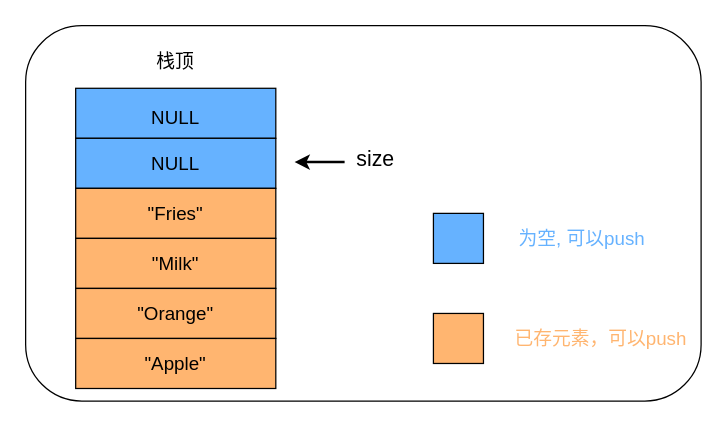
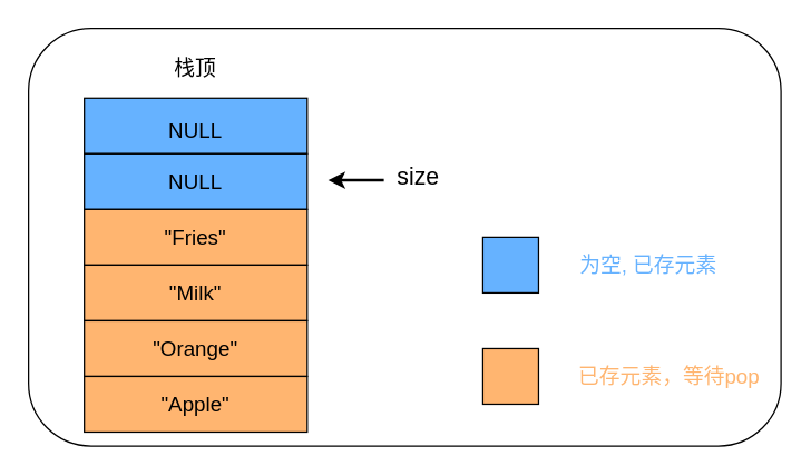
  <mxCell id="0" />
  <mxCell id="1" parent="0" />
  <mxCell id="2" value="" style="rounded=1;whiteSpace=wrap;html=1;fillColor=#FFFFFF;" vertex="1" parent="1"><mxGeometry x="20" y="20" width="540" height="300" as="geometry" /></mxCell>
  <mxCell id="3" value="" style="rounded=0;whiteSpace=wrap;html=1;fillColor=#66B2FF;" vertex="1" parent="1"><mxGeometry x="60" y="70" width="160" height="40" as="geometry" /></mxCell>
  <mxCell id="4" value="" style="rounded=0;whiteSpace=wrap;html=1;fillColor=#66B2FF;" vertex="1" parent="1"><mxGeometry x="60" y="110" width="160" height="40" as="geometry" /></mxCell>
  <mxCell id="5" value="" style="rounded=0;whiteSpace=wrap;html=1;fillColor=#FFB570;" vertex="1" parent="1"><mxGeometry x="60" y="150" width="160" height="40" as="geometry" /></mxCell>
  <mxCell id="6" value="" style="rounded=0;whiteSpace=wrap;html=1;fillColor=#FFB570;" vertex="1" parent="1"><mxGeometry x="60" y="190" width="160" height="40" as="geometry" /></mxCell>
  <mxCell id="7" value="" style="rounded=0;whiteSpace=wrap;html=1;fillColor=#FFB570;" vertex="1" parent="1"><mxGeometry x="60" y="230" width="160" height="40" as="geometry" /></mxCell>
  <mxCell id="8" value="" style="rounded=0;whiteSpace=wrap;html=1;fillColor=#FFB570;" vertex="1" parent="1"><mxGeometry x="60" y="270" width="160" height="40" as="geometry" /></mxCell>
  <mxCell id="9" value="" style="rounded=0;whiteSpace=wrap;html=1;fillColor=#FFB570;" vertex="1" parent="1"><mxGeometry x="346" y="250" width="40" height="40" as="geometry" /></mxCell>
  <mxCell id="10" value="" style="rounded=0;whiteSpace=wrap;html=1;fillColor=#66B2FF;" vertex="1" parent="1"><mxGeometry x="346" y="170" width="40" height="40" as="geometry" /></mxCell>
- <mxCell id="11" value="&lt;font color=&quot;#66b2ff&quot; style=&quot;font-size: 15px&quot;&gt;为空, 可以push&lt;/font&gt;" style="text;html=1;strokeColor=none;fillColor=none;align=center;verticalAlign=middle;whiteSpace=wrap;rounded=0;" vertex="1" parent="1"><mxGeometry x="400" y="180" width="130" height="20" as="geometry" /></mxCell>
- <mxCell id="12" value="&lt;font color=&quot;#ffb570&quot;&gt;&lt;span style=&quot;font-size: 15px&quot;&gt;已存元素，可以push&lt;/span&gt;&lt;/font&gt;" style="text;html=1;strokeColor=none;fillColor=none;align=center;verticalAlign=middle;whiteSpace=wrap;rounded=0;" vertex="1" parent="1"><mxGeometry x="400" y="260" width="160" height="20" as="geometry" /></mxCell>
+ <mxCell id="11" value="&lt;font color=&quot;#66b2ff&quot; style=&quot;font-size: 15px&quot;&gt;为空, 已存元素&lt;/font&gt;" style="text;html=1;strokeColor=none;fillColor=none;align=center;verticalAlign=middle;whiteSpace=wrap;rounded=0;" vertex="1" parent="1"><mxGeometry x="400" y="180" width="130" height="20" as="geometry" /></mxCell>
+ <mxCell id="12" value="&lt;font color=&quot;#ffb570&quot;&gt;&lt;span style=&quot;font-size: 15px&quot;&gt;已存元素，等待pop&lt;/span&gt;&lt;/font&gt;" style="text;html=1;strokeColor=none;fillColor=none;align=center;verticalAlign=middle;whiteSpace=wrap;rounded=0;" vertex="1" parent="1"><mxGeometry x="400" y="260" width="160" height="20" as="geometry" /></mxCell>
  <mxCell id="13" value="&lt;font style=&quot;font-size: 15px&quot;&gt;栈顶&lt;/font&gt;" style="text;html=1;strokeColor=none;fillColor=none;align=center;verticalAlign=middle;whiteSpace=wrap;rounded=0;" vertex="1" parent="1"><mxGeometry x="90" y="28" width="100" height="40" as="geometry" /></mxCell>
  <mxCell id="14" value="&lt;font style=&quot;font-size: 15px&quot;&gt;&quot;Apple&quot;&lt;/font&gt;" style="text;html=1;strokeColor=none;fillColor=none;align=center;verticalAlign=middle;whiteSpace=wrap;rounded=0;" vertex="1" parent="1"><mxGeometry x="90" y="270" width="100" height="40" as="geometry" /></mxCell>
  <mxCell id="15" value="&lt;font style=&quot;font-size: 15px&quot;&gt;&quot;Orange&quot;&lt;/font&gt;" style="text;html=1;strokeColor=none;fillColor=none;align=center;verticalAlign=middle;whiteSpace=wrap;rounded=0;" vertex="1" parent="1"><mxGeometry x="90" y="230" width="100" height="40" as="geometry" /></mxCell>
  <mxCell id="16" value="&lt;font style=&quot;font-size: 15px&quot;&gt;&quot;Milk&quot;&lt;/font&gt;" style="text;html=1;strokeColor=none;fillColor=none;align=center;verticalAlign=middle;whiteSpace=wrap;rounded=0;" vertex="1" parent="1"><mxGeometry x="90" y="190" width="100" height="40" as="geometry" /></mxCell>
  <mxCell id="17" value="&lt;font style=&quot;font-size: 15px&quot;&gt;&quot;Fries&quot;&lt;/font&gt;" style="text;html=1;strokeColor=none;fillColor=none;align=center;verticalAlign=middle;whiteSpace=wrap;rounded=0;" vertex="1" parent="1"><mxGeometry x="90" y="150" width="100" height="40" as="geometry" /></mxCell>
  <mxCell id="18" value="" style="endArrow=classic;html=1;strokeWidth=2;" edge="1" parent="1"><mxGeometry width="50" height="50" relative="1" as="geometry"><mxPoint x="275" y="129" as="sourcePoint" /><mxPoint x="235" y="129" as="targetPoint" /></mxGeometry></mxCell>
  <mxCell id="19" value="&lt;font style=&quot;font-size: 17px&quot;&gt;size&lt;/font&gt;" style="text;html=1;strokeColor=none;fillColor=none;align=center;verticalAlign=middle;whiteSpace=wrap;rounded=0;" vertex="1" parent="1"><mxGeometry x="280" y="118" width="40" height="20" as="geometry" /></mxCell>
  <mxCell id="20" value="&lt;font style=&quot;font-size: 15px&quot;&gt;NULL&lt;/font&gt;" style="text;html=1;strokeColor=none;fillColor=none;align=center;verticalAlign=middle;whiteSpace=wrap;rounded=0;" vertex="1" parent="1"><mxGeometry x="90" y="110" width="100" height="40" as="geometry" /></mxCell>
  <mxCell id="21" value="&lt;font style=&quot;font-size: 15px&quot;&gt;NULL&lt;/font&gt;" style="text;html=1;strokeColor=none;fillColor=none;align=center;verticalAlign=middle;whiteSpace=wrap;rounded=0;" vertex="1" parent="1"><mxGeometry x="90" y="73" width="100" height="40" as="geometry" /></mxCell>
